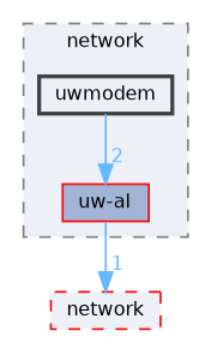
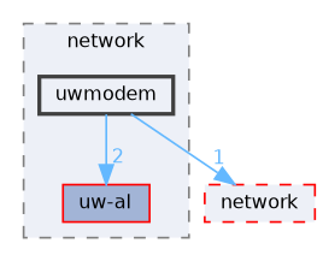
  digraph {
    compound=true
    node [color=red fillcolor="#edf0f7" fontname=Helvetica fontsize=10 shape=box]
    edge [color=steelblue1 fontcolor=steelblue1 fontname=Helvetica fontsize=10 labeldistance=1.5 labelfontname=Helvetica labelfontsize=10]
    n1 [fillcolor="#a2b4d6" height=0.2 label="uw-al" style=filled width=0.4]
    n2 [color=grey25 height=0.2 label=uwmodem style="filled,bold" width=0.4]
    n3 [height=0.2 label=network style="filled,dashed" width=0.4]
    subgraph cluster_1 {
      bgcolor="#edf0f7"
      fontname=Helvetica
      fontsize=10
      label=network
      pencolor=grey50
      style="filled,dashed"
      n1
      n2
    }
    n2 -> n1 [headlabel=2]
-   n1 -> n3 [headlabel=1]
+   n2 -> n3 [headlabel=1]
  }
